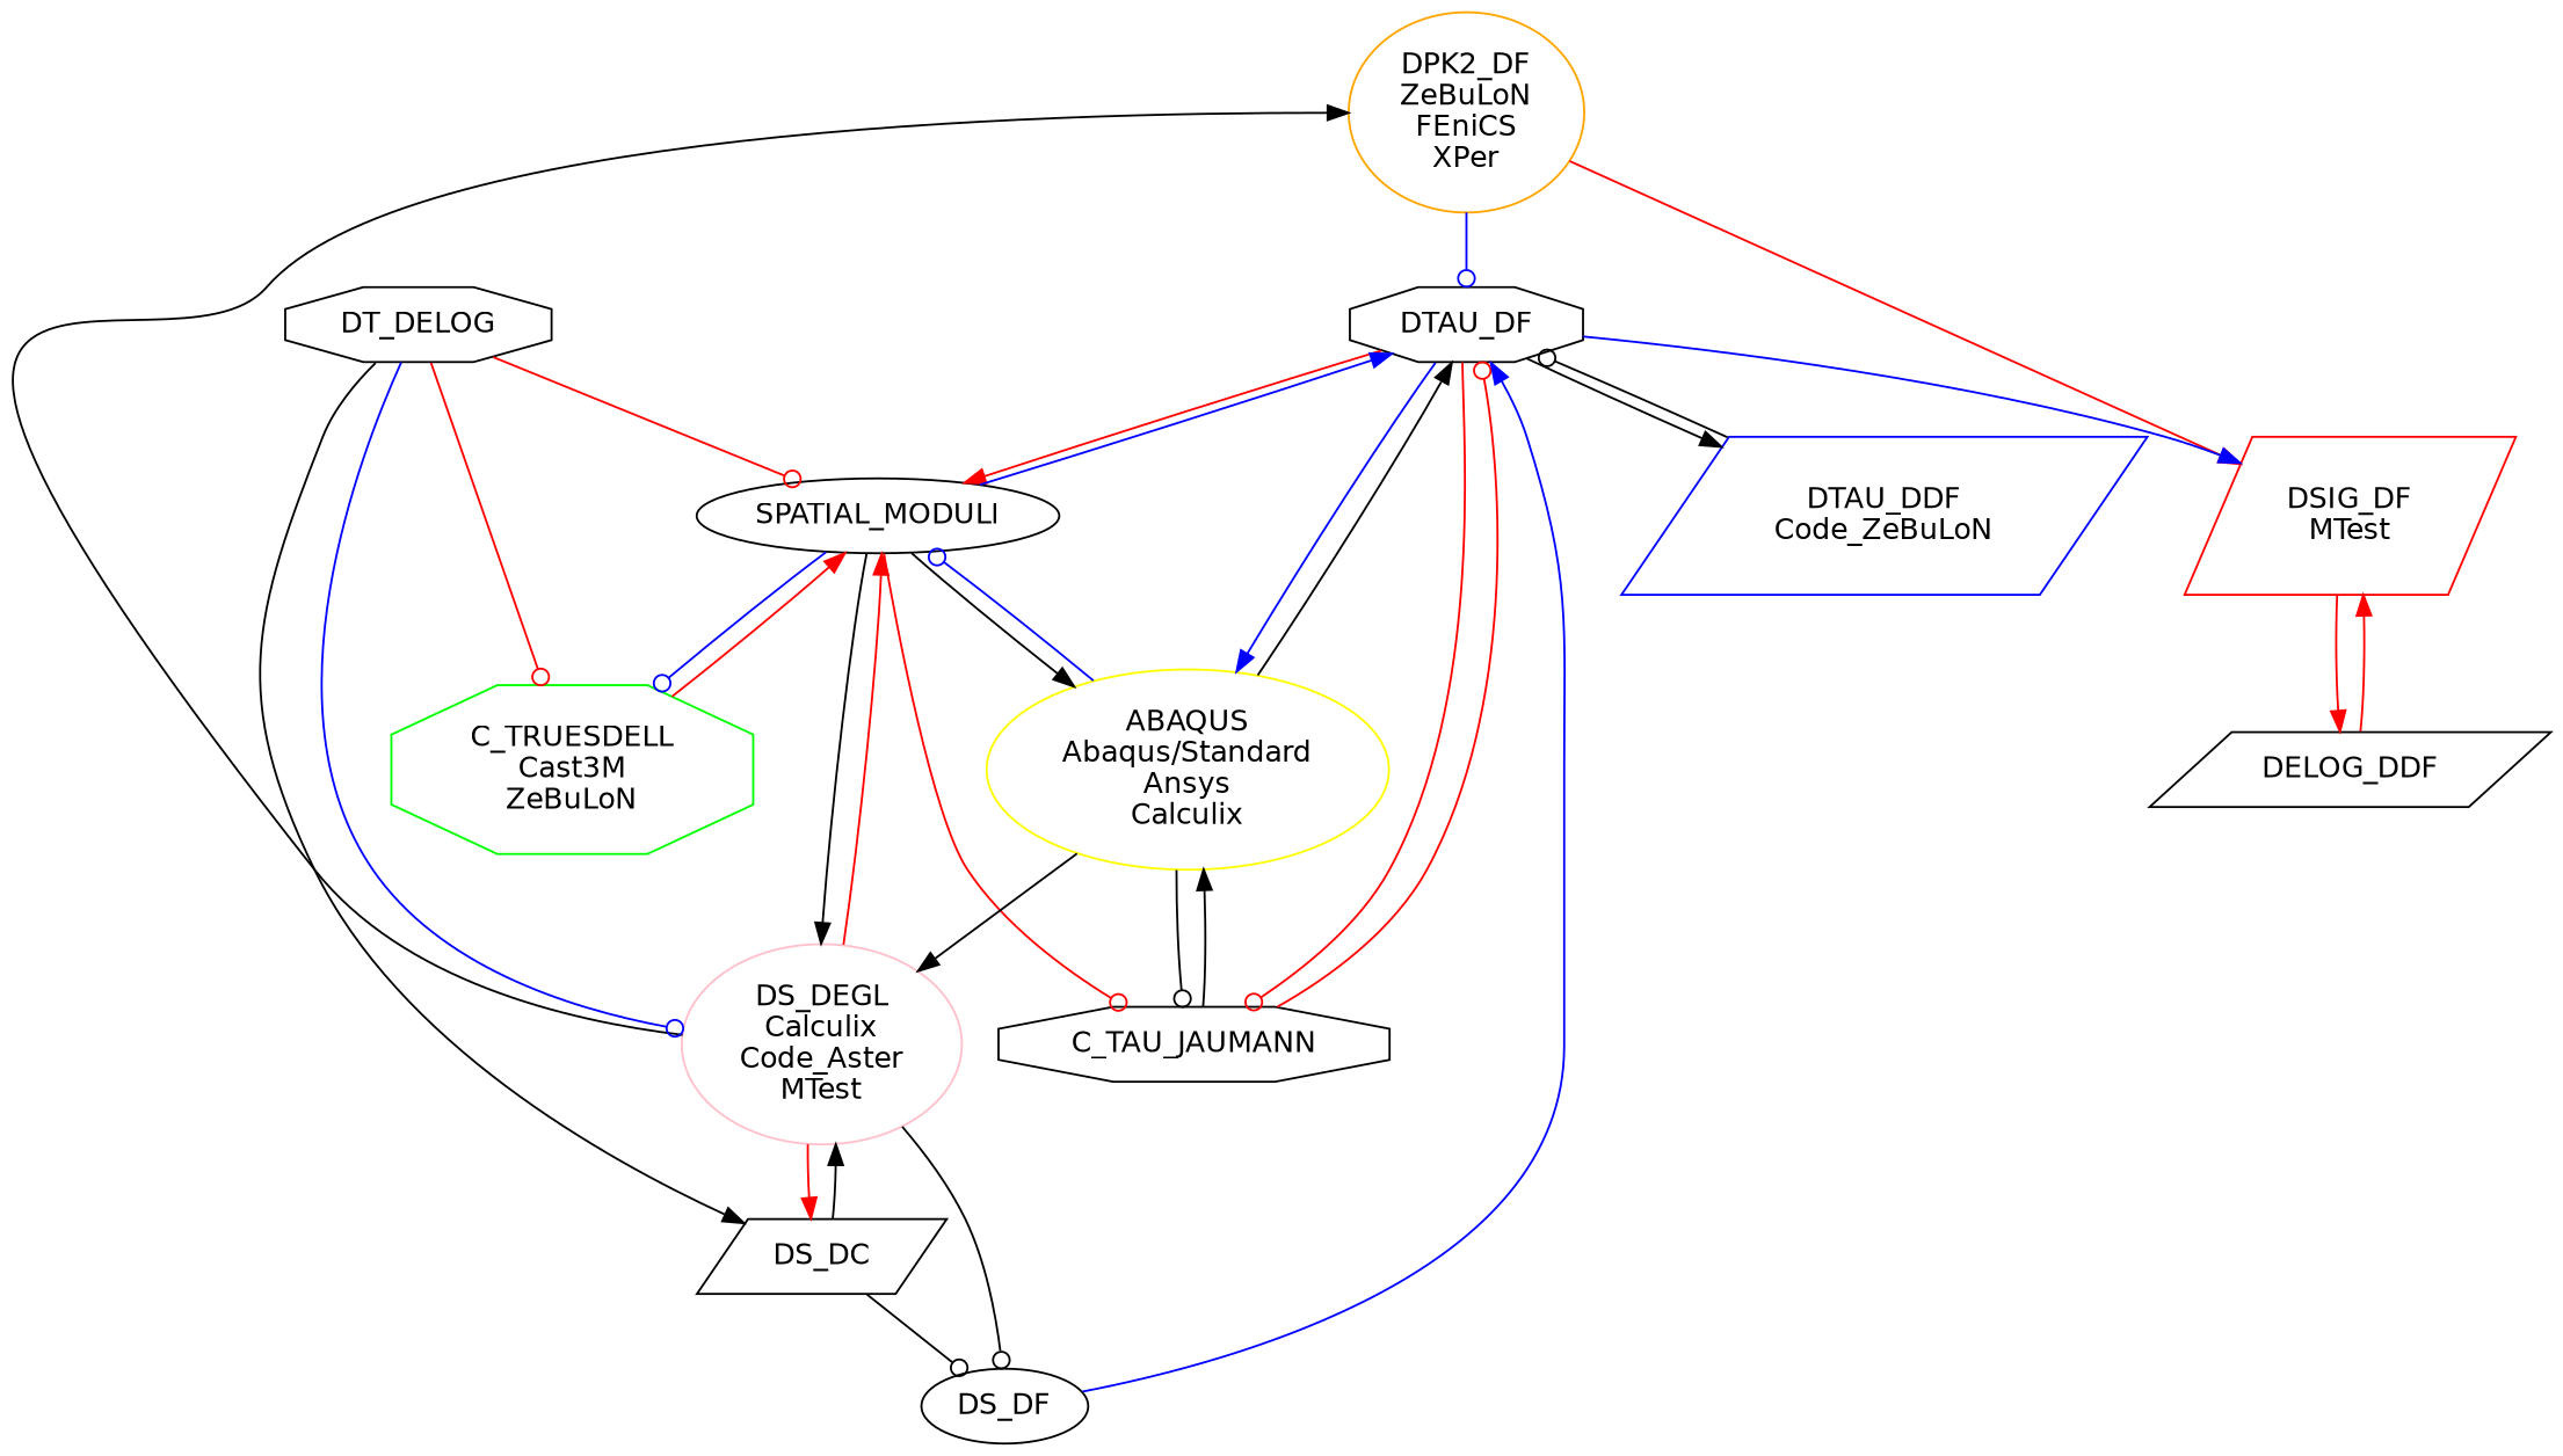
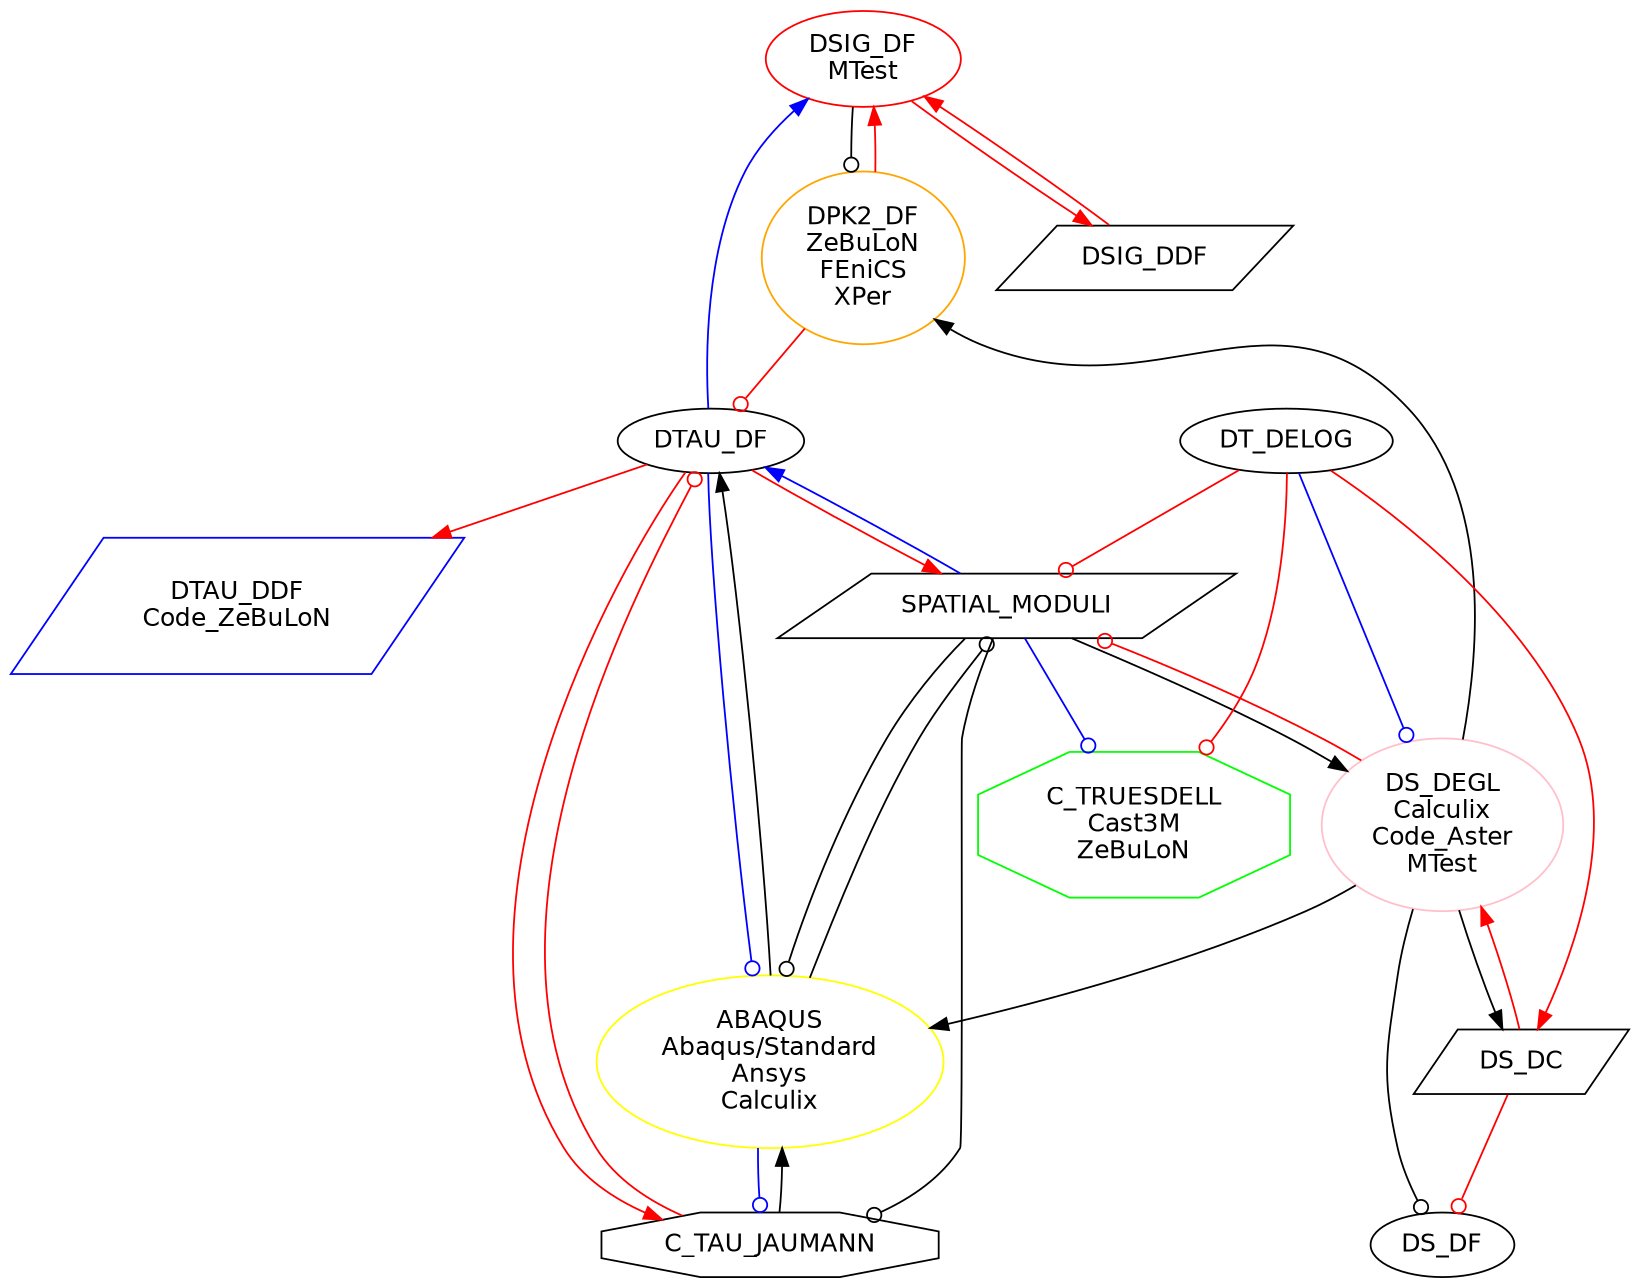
  digraph {
    fontname="DejaVu Sans"
    node [fontname="DejaVu Sans" shape=ellipse]
    edge [arrowhead=normal color=red fontname="DejaVu Sans"]
-   n1 [color=red label="DSIG_DF\nMTest" shape=parallelogram]
+   n1 [color=red label="DSIG_DF\nMTest"]
    n2 [color=orange label="DPK2_DF\nZeBuLoN\nFEniCS\nXPer"]
-   DSIG_DDF [shape=parallelogram label=DELOG_DDF]
-   DTAU_DF [shape=octagon]
+   DSIG_DDF [shape=parallelogram]
+   DTAU_DF
    n5 [color=green label="C_TRUESDELL\nCast3M\nZeBuLoN" shape=octagon]
-   SPATIAL_MODULI
+   SPATIAL_MODULI [shape=parallelogram]
    n7 [color=yellow label="ABAQUS\nAbaqus/Standard\nAnsys\nCalculix"]
    C_TAU_JAUMANN [shape=octagon]
    n9 [color=pink label="DS_DEGL\nCalculix\nCode_Aster\nMTest"]
    n10 [color=blue label="DTAU_DDF\nCode_ZeBuLoN" shape=parallelogram]
    DS_DC [shape=parallelogram]
    DS_DF
-   DT_DELOG [shape=octagon]
+   DT_DELOG
+   n1 -> n2 [arrowhead=odot color=black]
    n1 -> DSIG_DDF
    n2 -> n1
-   n2 -> DTAU_DF [arrowhead=odot color=blue]
+   n2 -> DTAU_DF [arrowhead=odot]
    DSIG_DDF -> n1
    DTAU_DF -> n1 [color=blue]
    DTAU_DF -> SPATIAL_MODULI
-   DTAU_DF -> n7 [color=blue]
-   DTAU_DF -> C_TAU_JAUMANN [arrowhead=odot]
-   DTAU_DF -> n10 [color=black]
-   n5 -> SPATIAL_MODULI
+   DTAU_DF -> n7 [arrowhead=odot color=blue]
+   DTAU_DF -> C_TAU_JAUMANN
+   DTAU_DF -> n10
    SPATIAL_MODULI -> DTAU_DF [color=blue]
    SPATIAL_MODULI -> n5 [arrowhead=odot color=blue]
-   SPATIAL_MODULI -> n7 [color=black]
-   SPATIAL_MODULI -> C_TAU_JAUMANN [arrowhead=odot]
+   SPATIAL_MODULI -> n7 [arrowhead=odot color=black]
+   SPATIAL_MODULI -> C_TAU_JAUMANN [arrowhead=odot color=black]
    SPATIAL_MODULI -> n9 [color=black]
    n7 -> DTAU_DF [color=black]
-   n7 -> SPATIAL_MODULI [arrowhead=odot color=blue]
-   n7 -> C_TAU_JAUMANN [arrowhead=odot color=black]
+   n7 -> SPATIAL_MODULI [arrowhead=odot color=black]
+   n7 -> C_TAU_JAUMANN [arrowhead=odot color=blue]
    C_TAU_JAUMANN -> DTAU_DF [arrowhead=odot]
    C_TAU_JAUMANN -> n7 [color=black]
    n9 -> n2 [color=black]
-   n9 -> SPATIAL_MODULI
-   n7 -> n9 [color=black]
-   n9 -> DS_DC
+   n9 -> SPATIAL_MODULI [arrowhead=odot]
+   n9 -> n7 [color=black]
+   n9 -> DS_DC [color=black]
    n9 -> DS_DF [arrowhead=odot color=black]
-   n10 -> DTAU_DF [arrowhead=odot color=black]
-   DS_DC -> n9 [color=black]
-   DS_DC -> DS_DF [arrowhead=odot color=black]
-   DS_DF -> DTAU_DF [color=blue]
+   DS_DC -> n9
+   DS_DC -> DS_DF [arrowhead=odot]
    DT_DELOG -> n5 [arrowhead=odot]
    DT_DELOG -> SPATIAL_MODULI [arrowhead=odot]
    DT_DELOG -> n9 [arrowhead=odot color=blue]
-   DT_DELOG -> DS_DC [color=black]
+   DT_DELOG -> DS_DC
  }
